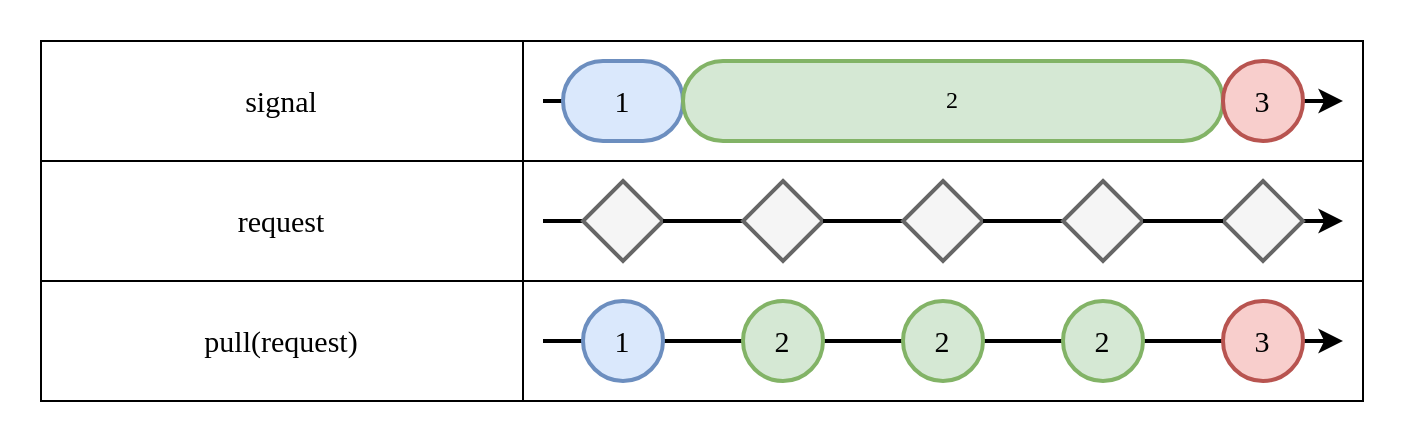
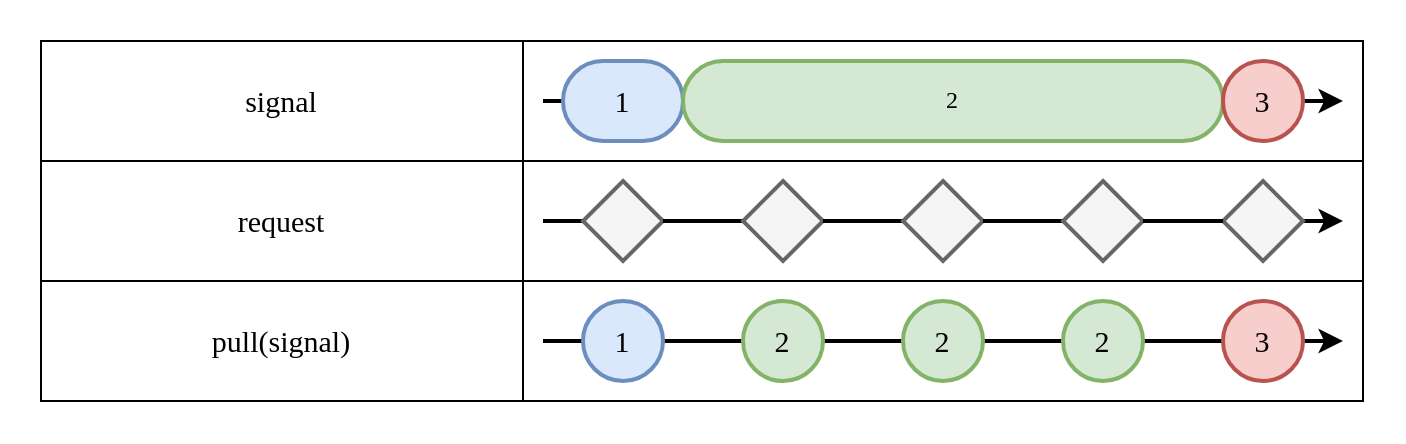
  <mxCell id="0" />
  <mxCell id="1" parent="0" />
  <mxCell id="2" value="" style="shape=table;startSize=0;container=1;collapsible=0;childLayout=tableLayout;fontSize=15;align=center;fontFamily=Lucida Console;strokeWidth=1;fillColor=none;" vertex="1" parent="1"><mxGeometry x="20" y="20" width="661" height="180" as="geometry" /></mxCell>
  <mxCell id="3" style="shape=tableRow;horizontal=0;startSize=0;swimlaneHead=0;swimlaneBody=0;strokeColor=inherit;top=0;left=0;bottom=0;right=0;collapsible=0;dropTarget=0;fillColor=none;points=[[0,0.5],[1,0.5]];portConstraint=eastwest;fontSize=15;fontFamily=Lucida Console;strokeWidth=2;" vertex="1" parent="2"><mxGeometry width="661" height="60" as="geometry" /></mxCell>
  <mxCell id="4" value="signal" style="shape=partialRectangle;html=1;whiteSpace=wrap;connectable=0;strokeColor=inherit;overflow=hidden;fillColor=none;top=0;left=0;bottom=0;right=0;pointerEvents=1;fontSize=15;fontFamily=Lucida Console;align=center;strokeWidth=2;" vertex="1" parent="3"><mxGeometry width="241" height="60" as="geometry"><mxRectangle width="241" height="60" as="alternateBounds" /></mxGeometry></mxCell>
  <mxCell id="5" style="shape=partialRectangle;html=1;whiteSpace=wrap;connectable=0;strokeColor=inherit;overflow=hidden;fillColor=none;top=0;left=0;bottom=0;right=0;pointerEvents=1;fontSize=15;fontFamily=Lucida Console;align=center;strokeWidth=2;" vertex="1" parent="3"><mxGeometry x="241" width="420" height="60" as="geometry"><mxRectangle width="420" height="60" as="alternateBounds" /></mxGeometry></mxCell>
  <mxCell id="6" value="" style="shape=tableRow;horizontal=0;startSize=0;swimlaneHead=0;swimlaneBody=0;strokeColor=inherit;top=0;left=0;bottom=0;right=0;collapsible=0;dropTarget=0;fillColor=none;points=[[0,0.5],[1,0.5]];portConstraint=eastwest;fontSize=15;fontFamily=Lucida Console;strokeWidth=2;" vertex="1" parent="2"><mxGeometry y="60" width="661" height="60" as="geometry" /></mxCell>
  <mxCell id="7" value="request" style="shape=partialRectangle;html=1;whiteSpace=wrap;connectable=0;strokeColor=inherit;overflow=hidden;fillColor=none;top=0;left=0;bottom=0;right=0;pointerEvents=1;fontSize=15;fontFamily=Lucida Console;align=center;strokeWidth=2;" vertex="1" parent="6"><mxGeometry width="241" height="60" as="geometry"><mxRectangle width="241" height="60" as="alternateBounds" /></mxGeometry></mxCell>
  <mxCell id="8" value="" style="shape=partialRectangle;html=1;whiteSpace=wrap;connectable=0;strokeColor=inherit;overflow=hidden;fillColor=none;top=0;left=0;bottom=0;right=0;pointerEvents=1;fontSize=15;fontFamily=Lucida Console;align=center;strokeWidth=2;" vertex="1" parent="6"><mxGeometry x="241" width="420" height="60" as="geometry"><mxRectangle width="420" height="60" as="alternateBounds" /></mxGeometry></mxCell>
  <mxCell id="9" value="" style="shape=tableRow;horizontal=0;startSize=0;swimlaneHead=0;swimlaneBody=0;strokeColor=inherit;top=0;left=0;bottom=0;right=0;collapsible=0;dropTarget=0;fillColor=none;points=[[0,0.5],[1,0.5]];portConstraint=eastwest;fontSize=15;fontFamily=Lucida Console;strokeWidth=2;" vertex="1" parent="2"><mxGeometry y="120" width="661" height="60" as="geometry" /></mxCell>
- <mxCell id="10" value="pull(request) " style="shape=partialRectangle;html=1;whiteSpace=wrap;connectable=0;strokeColor=inherit;overflow=hidden;fillColor=none;top=0;left=0;bottom=0;right=0;pointerEvents=1;fontSize=15;fontFamily=Lucida Console;align=center;strokeWidth=2;" vertex="1" parent="9"><mxGeometry width="241" height="60" as="geometry"><mxRectangle width="241" height="60" as="alternateBounds" /></mxGeometry></mxCell>
+ <mxCell id="10" value="pull(signal) " style="shape=partialRectangle;html=1;whiteSpace=wrap;connectable=0;strokeColor=inherit;overflow=hidden;fillColor=none;top=0;left=0;bottom=0;right=0;pointerEvents=1;fontSize=15;fontFamily=Lucida Console;align=center;strokeWidth=2;" vertex="1" parent="9"><mxGeometry width="241" height="60" as="geometry"><mxRectangle width="241" height="60" as="alternateBounds" /></mxGeometry></mxCell>
  <mxCell id="11" value="" style="shape=partialRectangle;html=1;whiteSpace=wrap;connectable=0;strokeColor=inherit;overflow=hidden;fillColor=none;top=0;left=0;bottom=0;right=0;pointerEvents=1;fontSize=15;fontFamily=Lucida Console;align=center;strokeWidth=2;" vertex="1" parent="9"><mxGeometry x="241" width="420" height="60" as="geometry"><mxRectangle width="420" height="60" as="alternateBounds" /></mxGeometry></mxCell>
  <mxCell id="12" value="" style="group;fontFamily=Lucida Console;fontSize=15;strokeWidth=2;" vertex="1" connectable="0" parent="1"><mxGeometry x="271" y="150" width="400" height="40" as="geometry" /></mxCell>
  <mxCell id="13" value="" style="endArrow=classic;html=1;rounded=0;endFill=1;fontFamily=Lucida Console;fontSize=15;strokeWidth=2;" edge="1" parent="12"><mxGeometry width="50" height="50" relative="1" as="geometry"><mxPoint x="380" y="20" as="sourcePoint" /><mxPoint x="400" y="20" as="targetPoint" /></mxGeometry></mxCell>
  <mxCell id="14" value="" style="endArrow=none;html=1;rounded=0;endFill=0;fontFamily=Lucida Console;fontSize=15;strokeWidth=2;" edge="1" parent="12"><mxGeometry width="50" height="50" relative="1" as="geometry"><mxPoint y="20" as="sourcePoint" /><mxPoint x="20" y="20" as="targetPoint" /></mxGeometry></mxCell>
  <mxCell id="15" value="" style="endArrow=none;html=1;rounded=0;endFill=0;fontFamily=Lucida Console;fontSize=15;strokeWidth=2;" edge="1" parent="12"><mxGeometry width="50" height="50" relative="1" as="geometry"><mxPoint x="60" y="20" as="sourcePoint" /><mxPoint x="270" y="20" as="targetPoint" /></mxGeometry></mxCell>
  <mxCell id="16" value="" style="endArrow=none;html=1;rounded=0;endFill=0;fontFamily=Lucida Console;fontSize=15;strokeWidth=2;" edge="1" parent="12"><mxGeometry width="50" height="50" relative="1" as="geometry"><mxPoint x="270" y="20" as="sourcePoint" /><mxPoint x="340" y="20" as="targetPoint" /></mxGeometry></mxCell>
  <mxCell id="17" value="2" style="ellipse;whiteSpace=wrap;html=1;aspect=fixed;fillColor=#d5e8d4;strokeColor=#82b366;strokeWidth=2;fontSize=15;fontFamily=Lucida Console;" vertex="1" parent="12"><mxGeometry x="180" width="40" height="40" as="geometry" /></mxCell>
  <mxCell id="18" value="1" style="ellipse;whiteSpace=wrap;html=1;aspect=fixed;fillColor=#dae8fc;strokeColor=#6c8ebf;strokeWidth=2;fontFamily=Lucida Console;fontSize=15;" vertex="1" parent="12"><mxGeometry x="20" width="40" height="40" as="geometry" /></mxCell>
  <mxCell id="19" value="2" style="ellipse;whiteSpace=wrap;html=1;aspect=fixed;fillColor=#d5e8d4;strokeColor=#82b366;strokeWidth=2;fontSize=15;fontFamily=Lucida Console;" vertex="1" parent="12"><mxGeometry x="100" width="40" height="40" as="geometry" /></mxCell>
  <mxCell id="20" value="2" style="ellipse;whiteSpace=wrap;html=1;aspect=fixed;fillColor=#d5e8d4;strokeColor=#82b366;strokeWidth=2;fontSize=15;fontFamily=Lucida Console;" vertex="1" parent="12"><mxGeometry x="260" width="40" height="40" as="geometry" /></mxCell>
  <mxCell id="21" value="" style="group;fontFamily=Lucida Console;fontSize=15;strokeWidth=2;" vertex="1" connectable="0" parent="1"><mxGeometry x="271" y="30" width="400" height="40" as="geometry" /></mxCell>
  <mxCell id="22" value="" style="endArrow=classic;html=1;rounded=0;fontFamily=Lucida Console;fontSize=15;strokeWidth=2;" edge="1" parent="21" source="27"><mxGeometry width="50" height="50" relative="1" as="geometry"><mxPoint y="20" as="sourcePoint" /><mxPoint x="400" y="20" as="targetPoint" /></mxGeometry></mxCell>
  <mxCell id="23" value="" style="endArrow=none;html=1;rounded=0;endFill=0;fontFamily=Lucida Console;fontSize=15;strokeWidth=2;" edge="1" parent="21"><mxGeometry width="50" height="50" relative="1" as="geometry"><mxPoint y="20" as="sourcePoint" /><mxPoint x="10" y="20" as="targetPoint" /></mxGeometry></mxCell>
  <mxCell id="24" value="" style="endArrow=none;html=1;rounded=0;endFill=0;fontFamily=Lucida Console;fontSize=15;strokeWidth=2;" edge="1" parent="21" target="27"><mxGeometry width="50" height="50" relative="1" as="geometry"><mxPoint x="110" y="20" as="sourcePoint" /><mxPoint x="400" y="20" as="targetPoint" /></mxGeometry></mxCell>
  <mxCell id="25" value="&lt;font style=&quot;font-size: 15px;&quot; face=&quot;Lucida Console&quot;&gt;1&lt;/font&gt;" style="rounded=1;whiteSpace=wrap;html=1;arcSize=50;fillColor=#dae8fc;strokeColor=#6c8ebf;strokeWidth=2;" vertex="1" parent="21"><mxGeometry x="10" width="60" height="40" as="geometry" /></mxCell>
  <mxCell id="26" value="&lt;font face=&quot;Lucida Console&quot;&gt;2&lt;/font&gt;" style="rounded=1;whiteSpace=wrap;html=1;arcSize=50;fillColor=#d5e8d4;strokeColor=#82b366;strokeWidth=2;" vertex="1" parent="21"><mxGeometry x="70" width="270" height="40" as="geometry" /></mxCell>
  <mxCell id="27" value="3" style="ellipse;whiteSpace=wrap;html=1;aspect=fixed;fillColor=#f8cecc;strokeColor=#b85450;fontSize=15;fontFamily=Lucida Console;strokeWidth=2;" vertex="1" parent="21"><mxGeometry x="340" width="40" height="40" as="geometry" /></mxCell>
  <mxCell id="28" value="" style="group" vertex="1" connectable="0" parent="1"><mxGeometry x="271" y="90" width="400" height="40" as="geometry" /></mxCell>
  <mxCell id="29" value="" style="endArrow=classic;html=1;rounded=0;strokeWidth=2;endFill=1;" edge="1" parent="28" source="36"><mxGeometry width="50" height="50" relative="1" as="geometry"><mxPoint y="20" as="sourcePoint" /><mxPoint x="400" y="20" as="targetPoint" /></mxGeometry></mxCell>
  <mxCell id="30" value="" style="endArrow=none;html=1;rounded=0;strokeWidth=2;endFill=0;" edge="1" parent="28" target="31"><mxGeometry width="50" height="50" relative="1" as="geometry"><mxPoint y="20" as="sourcePoint" /><mxPoint x="400" y="20" as="targetPoint" /></mxGeometry></mxCell>
  <mxCell id="31" value="" style="rhombus;whiteSpace=wrap;html=1;fillColor=#f5f5f5;fontColor=#333333;strokeColor=#666666;strokeWidth=2;" vertex="1" parent="28"><mxGeometry x="20" width="40" height="40" as="geometry" /></mxCell>
  <mxCell id="32" value="" style="endArrow=none;html=1;rounded=0;strokeWidth=2;endFill=0;" edge="1" parent="28" source="31" target="33"><mxGeometry width="50" height="50" relative="1" as="geometry"><mxPoint x="60" y="20" as="sourcePoint" /><mxPoint x="400" y="20" as="targetPoint" /></mxGeometry></mxCell>
  <mxCell id="33" value="" style="rhombus;whiteSpace=wrap;html=1;fillColor=#f5f5f5;fontColor=#333333;strokeColor=#666666;strokeWidth=2;" vertex="1" parent="28"><mxGeometry x="100" width="40" height="40" as="geometry" /></mxCell>
  <mxCell id="34" value="" style="endArrow=none;html=1;rounded=0;strokeWidth=2;endFill=0;" edge="1" parent="28" source="33" target="35"><mxGeometry width="50" height="50" relative="1" as="geometry"><mxPoint x="140" y="20" as="sourcePoint" /><mxPoint x="400" y="20" as="targetPoint" /></mxGeometry></mxCell>
  <mxCell id="35" value="" style="rhombus;whiteSpace=wrap;html=1;fillColor=#f5f5f5;fontColor=#333333;strokeColor=#666666;strokeWidth=2;" vertex="1" parent="28"><mxGeometry x="180" width="40" height="40" as="geometry" /></mxCell>
  <mxCell id="36" value="" style="rhombus;whiteSpace=wrap;html=1;fillColor=#f5f5f5;fontColor=#333333;strokeColor=#666666;strokeWidth=2;" vertex="1" parent="28"><mxGeometry x="340" width="40" height="40" as="geometry" /></mxCell>
  <mxCell id="37" value="" style="endArrow=none;html=1;rounded=0;strokeWidth=2;endFill=0;" edge="1" parent="28" source="35" target="38"><mxGeometry width="50" height="50" relative="1" as="geometry"><mxPoint x="220" y="20" as="sourcePoint" /><mxPoint x="340" y="20" as="targetPoint" /></mxGeometry></mxCell>
  <mxCell id="38" value="" style="rhombus;whiteSpace=wrap;html=1;fillColor=#f5f5f5;fontColor=#333333;strokeColor=#666666;strokeWidth=2;" vertex="1" parent="28"><mxGeometry x="260" width="40" height="40" as="geometry" /></mxCell>
  <mxCell id="39" value="" style="endArrow=none;html=1;rounded=0;strokeWidth=2;endFill=0;" edge="1" parent="28" source="38" target="36"><mxGeometry width="50" height="50" relative="1" as="geometry"><mxPoint x="220" y="20" as="sourcePoint" /><mxPoint x="400" y="20" as="targetPoint" /></mxGeometry></mxCell>
  <mxCell id="40" value="3" style="ellipse;whiteSpace=wrap;html=1;aspect=fixed;fillColor=#f8cecc;strokeColor=#b85450;strokeWidth=2;fontSize=15;fontFamily=Lucida Console;" vertex="1" parent="1"><mxGeometry x="611" y="150" width="40" height="40" as="geometry" /></mxCell>
